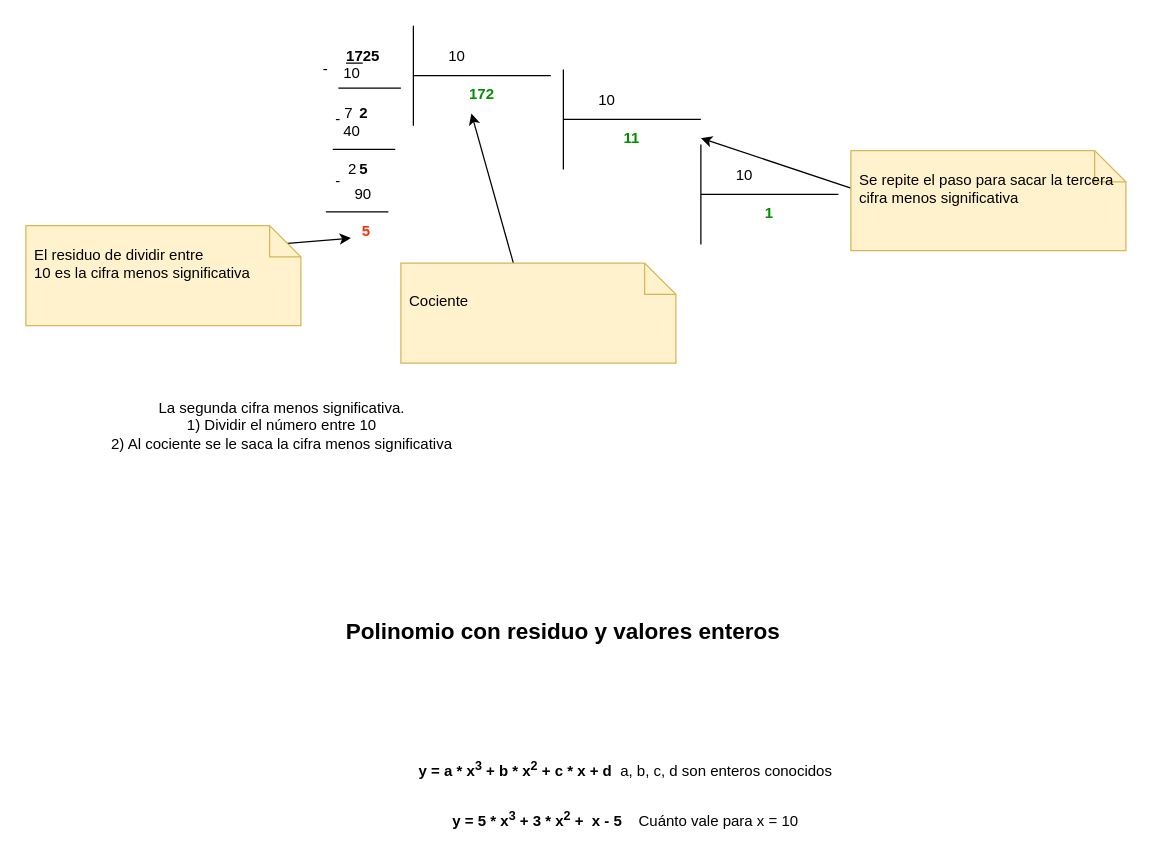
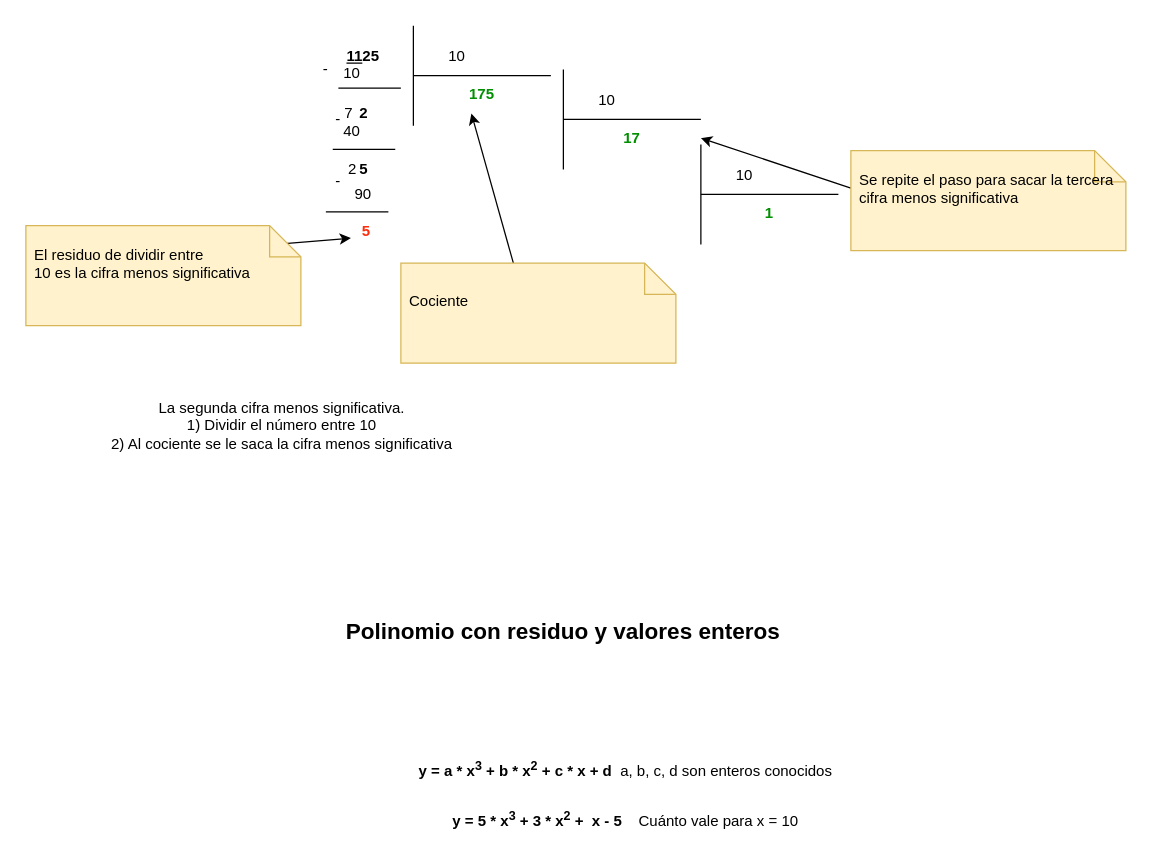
  <mxCell id="0" />
  <mxCell id="1" parent="0" />
  <mxCell id="2" value="" style="endArrow=none;html=1;rounded=0;" edge="1" parent="1"><mxGeometry width="50" height="50" relative="1" as="geometry"><mxPoint x="330" y="100" as="sourcePoint" /><mxPoint x="330" y="20" as="targetPoint" /></mxGeometry></mxCell>
  <mxCell id="3" value="" style="endArrow=none;html=1;rounded=0;" edge="1" parent="1" source="7"><mxGeometry width="50" height="50" relative="1" as="geometry"><mxPoint x="330" y="60" as="sourcePoint" /><mxPoint x="440" y="60" as="targetPoint" /></mxGeometry></mxCell>
- <mxCell id="4" value="&lt;b&gt;&lt;u&gt;17&lt;/u&gt;25&lt;/b&gt;" style="text;html=1;align=center;verticalAlign=middle;whiteSpace=wrap;rounded=0;" vertex="1" parent="1"><mxGeometry x="260" y="30" width="60" height="30" as="geometry" /></mxCell>
+ <mxCell id="4" value="&lt;b&gt;&lt;u&gt;11&lt;/u&gt;25&lt;/b&gt;" style="text;html=1;align=center;verticalAlign=middle;whiteSpace=wrap;rounded=0;" vertex="1" parent="1"><mxGeometry x="260" y="30" width="60" height="30" as="geometry" /></mxCell>
  <mxCell id="5" value="10" style="text;html=1;align=center;verticalAlign=middle;whiteSpace=wrap;rounded=0;" vertex="1" parent="1"><mxGeometry x="335" y="30" width="60" height="30" as="geometry" /></mxCell>
  <mxCell id="6" value="" style="endArrow=none;html=1;rounded=0;" edge="1" parent="1" target="7"><mxGeometry width="50" height="50" relative="1" as="geometry"><mxPoint x="330" y="60" as="sourcePoint" /><mxPoint x="440" y="60" as="targetPoint" /></mxGeometry></mxCell>
- <mxCell id="7" value="&lt;font color=&quot;#008f00&quot;&gt;&lt;b&gt;172&lt;/b&gt;&lt;/font&gt;" style="text;html=1;align=center;verticalAlign=middle;whiteSpace=wrap;rounded=0;" vertex="1" parent="1"><mxGeometry x="330" y="60" width="110" height="30" as="geometry" /></mxCell>
+ <mxCell id="7" value="&lt;font color=&quot;#008f00&quot;&gt;&lt;b&gt;175&lt;/b&gt;&lt;/font&gt;" style="text;html=1;align=center;verticalAlign=middle;whiteSpace=wrap;rounded=0;" vertex="1" parent="1"><mxGeometry x="330" y="60" width="110" height="30" as="geometry" /></mxCell>
  <mxCell id="8" value="" style="endArrow=none;html=1;rounded=0;exitX=0;exitY=0;exitDx=0;exitDy=0;entryX=1;entryY=0;entryDx=0;entryDy=0;" edge="1" parent="1" source="7" target="7"><mxGeometry width="50" height="50" relative="1" as="geometry"><mxPoint x="470" y="140" as="sourcePoint" /><mxPoint x="520" y="90" as="targetPoint" /></mxGeometry></mxCell>
  <mxCell id="9" value="10" style="text;html=1;align=center;verticalAlign=middle;whiteSpace=wrap;rounded=0;" vertex="1" parent="1"><mxGeometry x="251" y="40" width="60" height="35" as="geometry" /></mxCell>
  <mxCell id="10" value="" style="endArrow=none;html=1;rounded=0;" edge="1" parent="1"><mxGeometry width="50" height="50" relative="1" as="geometry"><mxPoint x="270" y="70" as="sourcePoint" /><mxPoint x="320" y="70" as="targetPoint" /></mxGeometry></mxCell>
  <mxCell id="11" value="-" style="text;html=1;align=center;verticalAlign=middle;whiteSpace=wrap;rounded=0;" vertex="1" parent="1"><mxGeometry x="240" y="40" width="40" height="30" as="geometry" /></mxCell>
  <mxCell id="12" value="7" style="text;html=1;align=center;verticalAlign=middle;whiteSpace=wrap;rounded=0;" vertex="1" parent="1"><mxGeometry x="265.5" y="75" width="24.5" height="30" as="geometry" /></mxCell>
  <mxCell id="13" value="&lt;b&gt;2&lt;/b&gt;" style="text;html=1;align=center;verticalAlign=middle;whiteSpace=wrap;rounded=0;" vertex="1" parent="1"><mxGeometry x="277.75" y="75" width="24.5" height="30" as="geometry" /></mxCell>
  <mxCell id="14" value="40" style="text;html=1;align=center;verticalAlign=middle;whiteSpace=wrap;rounded=0;" vertex="1" parent="1"><mxGeometry x="251" y="90" width="60" height="30" as="geometry" /></mxCell>
  <mxCell id="15" value="" style="endArrow=none;html=1;rounded=0;" edge="1" parent="1"><mxGeometry width="50" height="50" relative="1" as="geometry"><mxPoint x="265.5" y="119" as="sourcePoint" /><mxPoint x="315.5" y="119" as="targetPoint" /></mxGeometry></mxCell>
  <mxCell id="16" value="2" style="text;html=1;align=center;verticalAlign=middle;whiteSpace=wrap;rounded=0;" vertex="1" parent="1"><mxGeometry x="268.75" y="120" width="24.5" height="30" as="geometry" /></mxCell>
  <mxCell id="17" value="&lt;b&gt;5&lt;/b&gt;" style="text;html=1;align=center;verticalAlign=middle;whiteSpace=wrap;rounded=0;" vertex="1" parent="1"><mxGeometry x="277.75" y="120" width="24.5" height="30" as="geometry" /></mxCell>
  <mxCell id="18" value="90" style="text;html=1;align=center;verticalAlign=middle;whiteSpace=wrap;rounded=0;" vertex="1" parent="1"><mxGeometry x="260" y="140" width="60" height="30" as="geometry" /></mxCell>
  <mxCell id="19" value="" style="endArrow=none;html=1;rounded=0;" edge="1" parent="1"><mxGeometry width="50" height="50" relative="1" as="geometry"><mxPoint x="260" y="169" as="sourcePoint" /><mxPoint x="310" y="169" as="targetPoint" /></mxGeometry></mxCell>
  <mxCell id="20" value="&lt;b&gt;&lt;font color=&quot;#ff2d0d&quot;&gt;5&lt;/font&gt;&lt;/b&gt;" style="text;html=1;align=center;verticalAlign=middle;whiteSpace=wrap;rounded=0;" vertex="1" parent="1"><mxGeometry x="280" y="170" width="24.5" height="30" as="geometry" /></mxCell>
  <mxCell id="21" value="-" style="text;html=1;align=center;verticalAlign=middle;whiteSpace=wrap;rounded=0;" vertex="1" parent="1"><mxGeometry x="250" y="80" width="40" height="30" as="geometry" /></mxCell>
  <mxCell id="22" value="-" style="text;html=1;align=center;verticalAlign=middle;whiteSpace=wrap;rounded=0;" vertex="1" parent="1"><mxGeometry x="250" y="130" width="40" height="30" as="geometry" /></mxCell>
  <mxCell id="23" value="" style="endArrow=classic;html=1;rounded=0;" edge="1" parent="1"><mxGeometry width="50" height="50" relative="1" as="geometry"><mxPoint x="160" y="200" as="sourcePoint" /><mxPoint x="280" y="190" as="targetPoint" /></mxGeometry></mxCell>
  <mxCell id="24" value="" style="shape=note2;boundedLbl=1;whiteSpace=wrap;html=1;size=25;verticalAlign=top;align=center;fillColor=#fff2cc;strokeColor=#d6b656;" vertex="1" parent="1"><mxGeometry x="20" y="180" width="220" height="80" as="geometry" /></mxCell>
  <mxCell id="25" value="El residuo de dividir entre &#10;10 es la cifra menos significativa " style="resizeWidth=1;part=1;strokeColor=none;fillColor=none;align=left;spacingLeft=5;" vertex="1" parent="24"><mxGeometry width="180" height="60" relative="1" as="geometry" /></mxCell>
  <mxCell id="26" value="La segunda cifra menos significativa.&lt;div&gt;1) Dividir el número entre 10&lt;/div&gt;&lt;div&gt;2) Al cociente se le saca la cifra menos significativa&lt;/div&gt;" style="text;html=1;align=center;verticalAlign=middle;whiteSpace=wrap;rounded=0;" vertex="1" parent="1"><mxGeometry x="70" y="290" width="310" height="100" as="geometry" /></mxCell>
  <mxCell id="27" value="" style="endArrow=classic;html=1;rounded=0;entryX=0.422;entryY=1.009;entryDx=0;entryDy=0;entryPerimeter=0;exitX=0.5;exitY=0;exitDx=0;exitDy=0;" edge="1" parent="1" source="29" target="7"><mxGeometry width="50" height="50" relative="1" as="geometry"><mxPoint x="440" y="150" as="sourcePoint" /><mxPoint x="460" y="140" as="targetPoint" /></mxGeometry></mxCell>
  <mxCell id="28" value="" style="shape=note2;boundedLbl=1;whiteSpace=wrap;html=1;size=25;verticalAlign=top;align=center;fillColor=#fff2cc;strokeColor=#d6b656;" vertex="1" parent="1"><mxGeometry x="320" y="210" width="220" height="80" as="geometry" /></mxCell>
  <mxCell id="29" value="Cociente" style="resizeWidth=1;part=1;strokeColor=none;fillColor=none;align=left;spacingLeft=5;" vertex="1" parent="28"><mxGeometry width="180" height="60" relative="1" as="geometry" /></mxCell>
  <mxCell id="30" value="" style="endArrow=none;html=1;rounded=0;" edge="1" parent="1"><mxGeometry width="50" height="50" relative="1" as="geometry"><mxPoint x="450" y="135" as="sourcePoint" /><mxPoint x="450" y="55" as="targetPoint" /></mxGeometry></mxCell>
  <mxCell id="31" value="" style="endArrow=none;html=1;rounded=0;" edge="1" parent="1" source="34"><mxGeometry width="50" height="50" relative="1" as="geometry"><mxPoint x="450" y="95" as="sourcePoint" /><mxPoint x="560" y="95" as="targetPoint" /></mxGeometry></mxCell>
  <mxCell id="32" value="10" style="text;html=1;align=center;verticalAlign=middle;whiteSpace=wrap;rounded=0;" vertex="1" parent="1"><mxGeometry x="455" y="65" width="60" height="30" as="geometry" /></mxCell>
  <mxCell id="33" value="" style="endArrow=none;html=1;rounded=0;" edge="1" parent="1" target="34"><mxGeometry width="50" height="50" relative="1" as="geometry"><mxPoint x="450" y="95" as="sourcePoint" /><mxPoint x="560" y="95" as="targetPoint" /></mxGeometry></mxCell>
- <mxCell id="34" value="&lt;font color=&quot;#008f00&quot;&gt;&lt;b&gt;11&lt;/b&gt;&lt;/font&gt;" style="text;html=1;align=center;verticalAlign=middle;whiteSpace=wrap;rounded=0;" vertex="1" parent="1"><mxGeometry x="450" y="95" width="110" height="30" as="geometry" /></mxCell>
+ <mxCell id="34" value="&lt;font color=&quot;#008f00&quot;&gt;&lt;b&gt;17&lt;/b&gt;&lt;/font&gt;" style="text;html=1;align=center;verticalAlign=middle;whiteSpace=wrap;rounded=0;" vertex="1" parent="1"><mxGeometry x="450" y="95" width="110" height="30" as="geometry" /></mxCell>
  <mxCell id="35" value="" style="endArrow=none;html=1;rounded=0;exitX=0;exitY=0;exitDx=0;exitDy=0;entryX=1;entryY=0;entryDx=0;entryDy=0;" edge="1" parent="1" source="34" target="34"><mxGeometry width="50" height="50" relative="1" as="geometry"><mxPoint x="590" y="175" as="sourcePoint" /><mxPoint x="640" y="125" as="targetPoint" /></mxGeometry></mxCell>
  <mxCell id="36" value="" style="endArrow=classic;html=1;rounded=0;entryX=1;entryY=0.5;entryDx=0;entryDy=0;exitX=0;exitY=0.5;exitDx=0;exitDy=0;" edge="1" parent="1" source="38" target="34"><mxGeometry width="50" height="50" relative="1" as="geometry"><mxPoint x="670" y="130" as="sourcePoint" /><mxPoint x="710" y="140" as="targetPoint" /></mxGeometry></mxCell>
  <mxCell id="37" value="" style="shape=note2;boundedLbl=1;whiteSpace=wrap;html=1;size=25;verticalAlign=top;align=center;fillColor=#fff2cc;strokeColor=#d6b656;" vertex="1" parent="1"><mxGeometry x="680" y="120" width="220" height="80" as="geometry" /></mxCell>
  <mxCell id="38" value="Se repite el paso para sacar la tercera &#10;cifra menos significativa" style="resizeWidth=1;part=1;strokeColor=none;fillColor=none;align=left;spacingLeft=5;" vertex="1" parent="37"><mxGeometry width="180" height="60" relative="1" as="geometry" /></mxCell>
  <mxCell id="39" value="" style="endArrow=none;html=1;rounded=0;" edge="1" parent="1"><mxGeometry width="50" height="50" relative="1" as="geometry"><mxPoint x="560" y="195" as="sourcePoint" /><mxPoint x="560" y="115" as="targetPoint" /></mxGeometry></mxCell>
  <mxCell id="40" value="" style="endArrow=none;html=1;rounded=0;" edge="1" parent="1" source="43"><mxGeometry width="50" height="50" relative="1" as="geometry"><mxPoint x="560" y="155" as="sourcePoint" /><mxPoint x="670" y="155" as="targetPoint" /></mxGeometry></mxCell>
  <mxCell id="41" value="10" style="text;html=1;align=center;verticalAlign=middle;whiteSpace=wrap;rounded=0;" vertex="1" parent="1"><mxGeometry x="565" y="125" width="60" height="30" as="geometry" /></mxCell>
  <mxCell id="42" value="" style="endArrow=none;html=1;rounded=0;" edge="1" parent="1" target="43"><mxGeometry width="50" height="50" relative="1" as="geometry"><mxPoint x="560" y="155" as="sourcePoint" /><mxPoint x="670" y="155" as="targetPoint" /></mxGeometry></mxCell>
  <mxCell id="43" value="&lt;font color=&quot;#008f00&quot;&gt;&lt;b&gt;1&lt;/b&gt;&lt;/font&gt;" style="text;html=1;align=center;verticalAlign=middle;whiteSpace=wrap;rounded=0;" vertex="1" parent="1"><mxGeometry x="560" y="155" width="110" height="30" as="geometry" /></mxCell>
  <mxCell id="44" value="" style="endArrow=none;html=1;rounded=0;exitX=0;exitY=0;exitDx=0;exitDy=0;entryX=1;entryY=0;entryDx=0;entryDy=0;" edge="1" parent="1" source="43" target="43"><mxGeometry width="50" height="50" relative="1" as="geometry"><mxPoint x="700" y="235" as="sourcePoint" /><mxPoint x="750" y="185" as="targetPoint" /></mxGeometry></mxCell>
  <mxCell id="45" value="&lt;b&gt;&lt;font style=&quot;font-size: 18px;&quot;&gt;Polinomio con residuo y valores enteros&lt;/font&gt;&lt;/b&gt;" style="text;html=1;align=center;verticalAlign=middle;whiteSpace=wrap;rounded=0;" vertex="1" parent="1"><mxGeometry x="140" y="490" width="620" height="30" as="geometry" /></mxCell>
  <mxCell id="46" value="&lt;b&gt;y = a * x&lt;sup&gt;3&lt;/sup&gt; + b * x&lt;sup&gt;2&lt;/sup&gt; + c * x + d&lt;/b&gt;&amp;nbsp; a, b, c, d son enteros conocidos" style="text;html=1;align=center;verticalAlign=middle;whiteSpace=wrap;rounded=0;" vertex="1" parent="1"><mxGeometry x="220" y="600" width="560" height="30" as="geometry" /></mxCell>
  <mxCell id="47" value="&lt;b&gt;y = 5 * x&lt;sup&gt;3&lt;/sup&gt; + 3 * x&lt;sup&gt;2&lt;/sup&gt; +&amp;nbsp; x - 5&lt;/b&gt;&amp;nbsp; &amp;nbsp; Cuánto vale para x = 10" style="text;html=1;align=center;verticalAlign=middle;whiteSpace=wrap;rounded=0;" vertex="1" parent="1"><mxGeometry x="220" y="640" width="560" height="30" as="geometry" /></mxCell>
